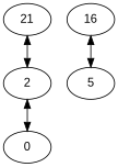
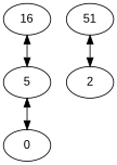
  digraph {
    fontname="Liberation Sans"
    node [fontname="Liberation Sans"]
    edge [dir=both fontname="Liberation Sans"]
    n1 [label=0]
    n2 [label=2]
    n3 [label=5]
    n4 [label=16]
-   n5 [label=21]
-   n2 -> n1
+   n5 [label=51]
+   n3 -> n1
    n4 -> n3
    n5 -> n2
  }
